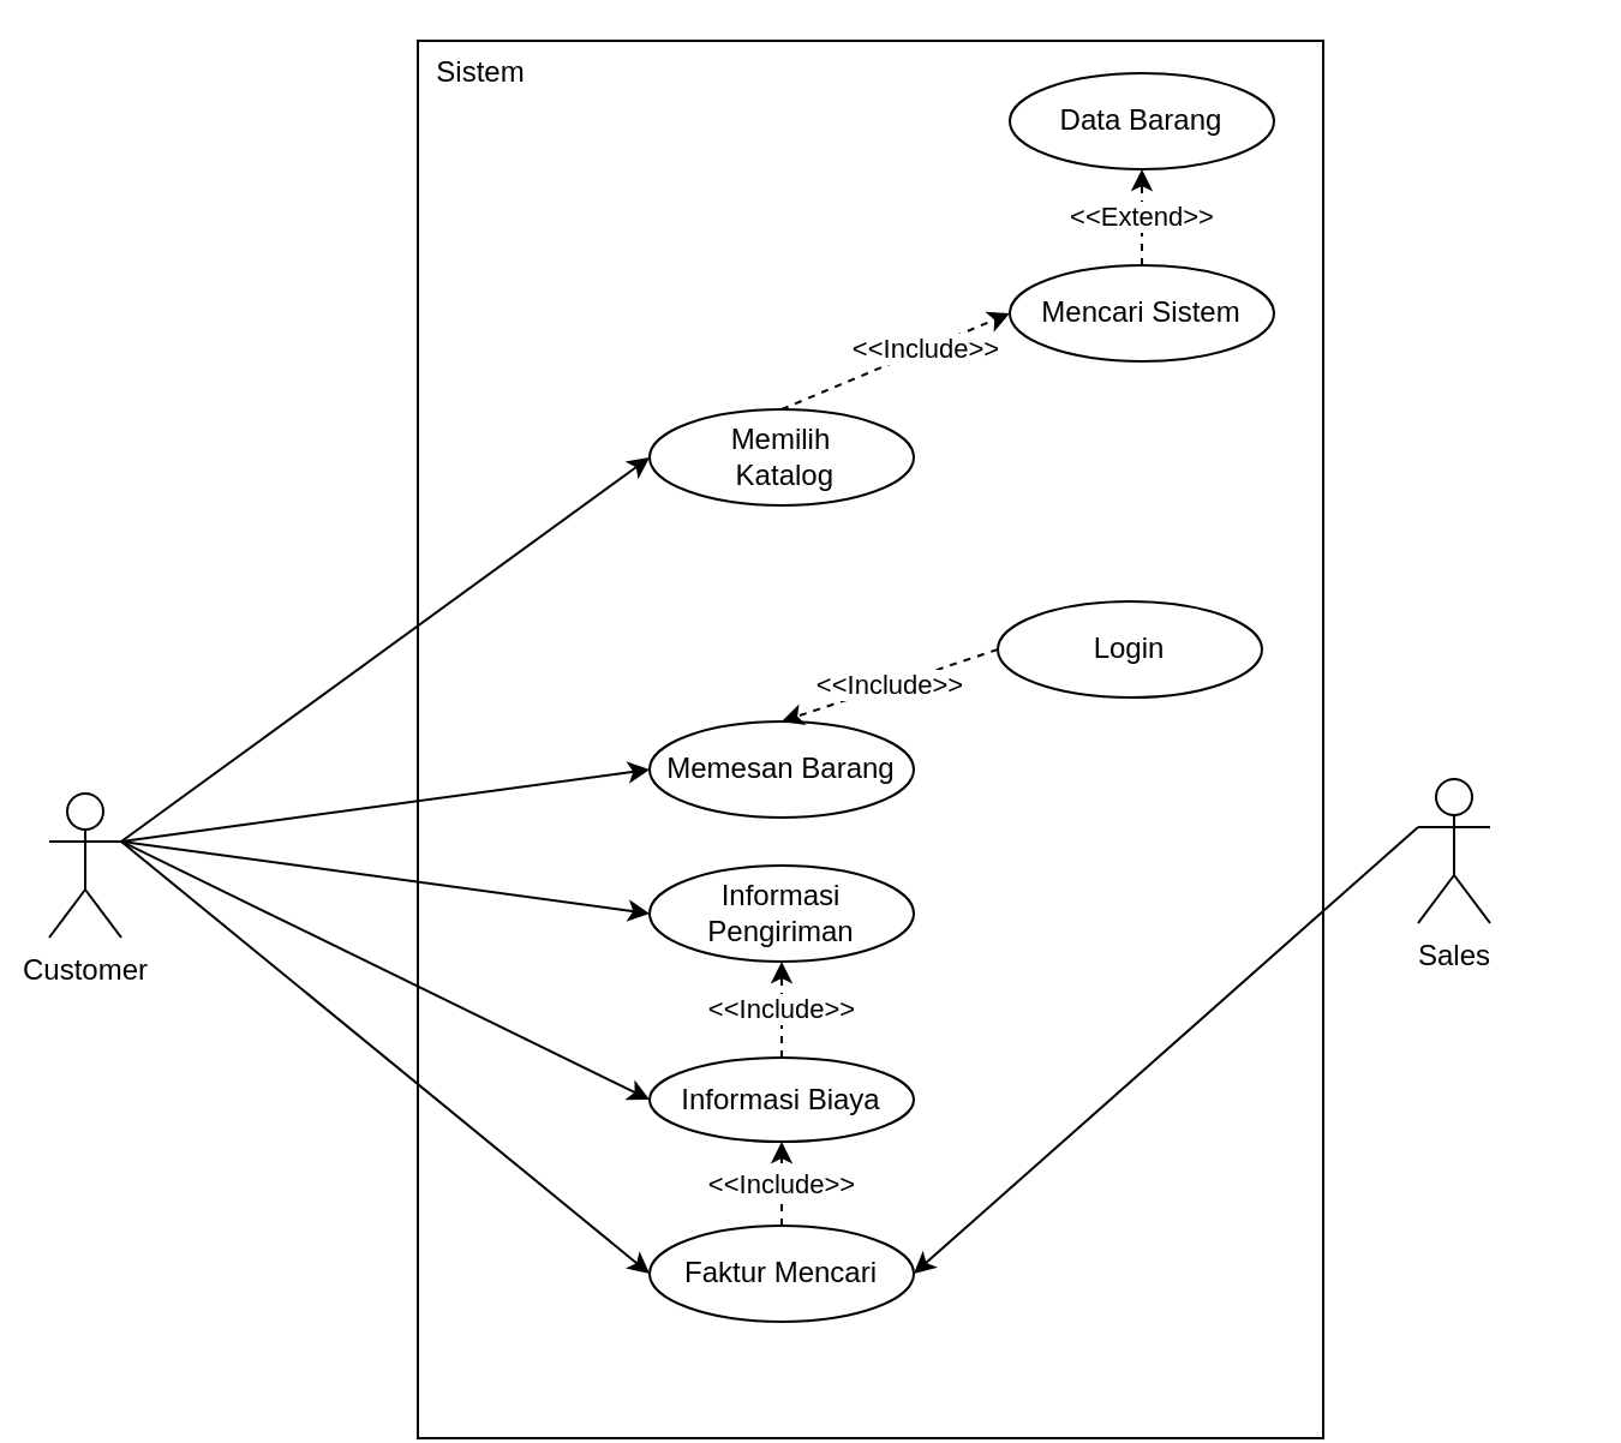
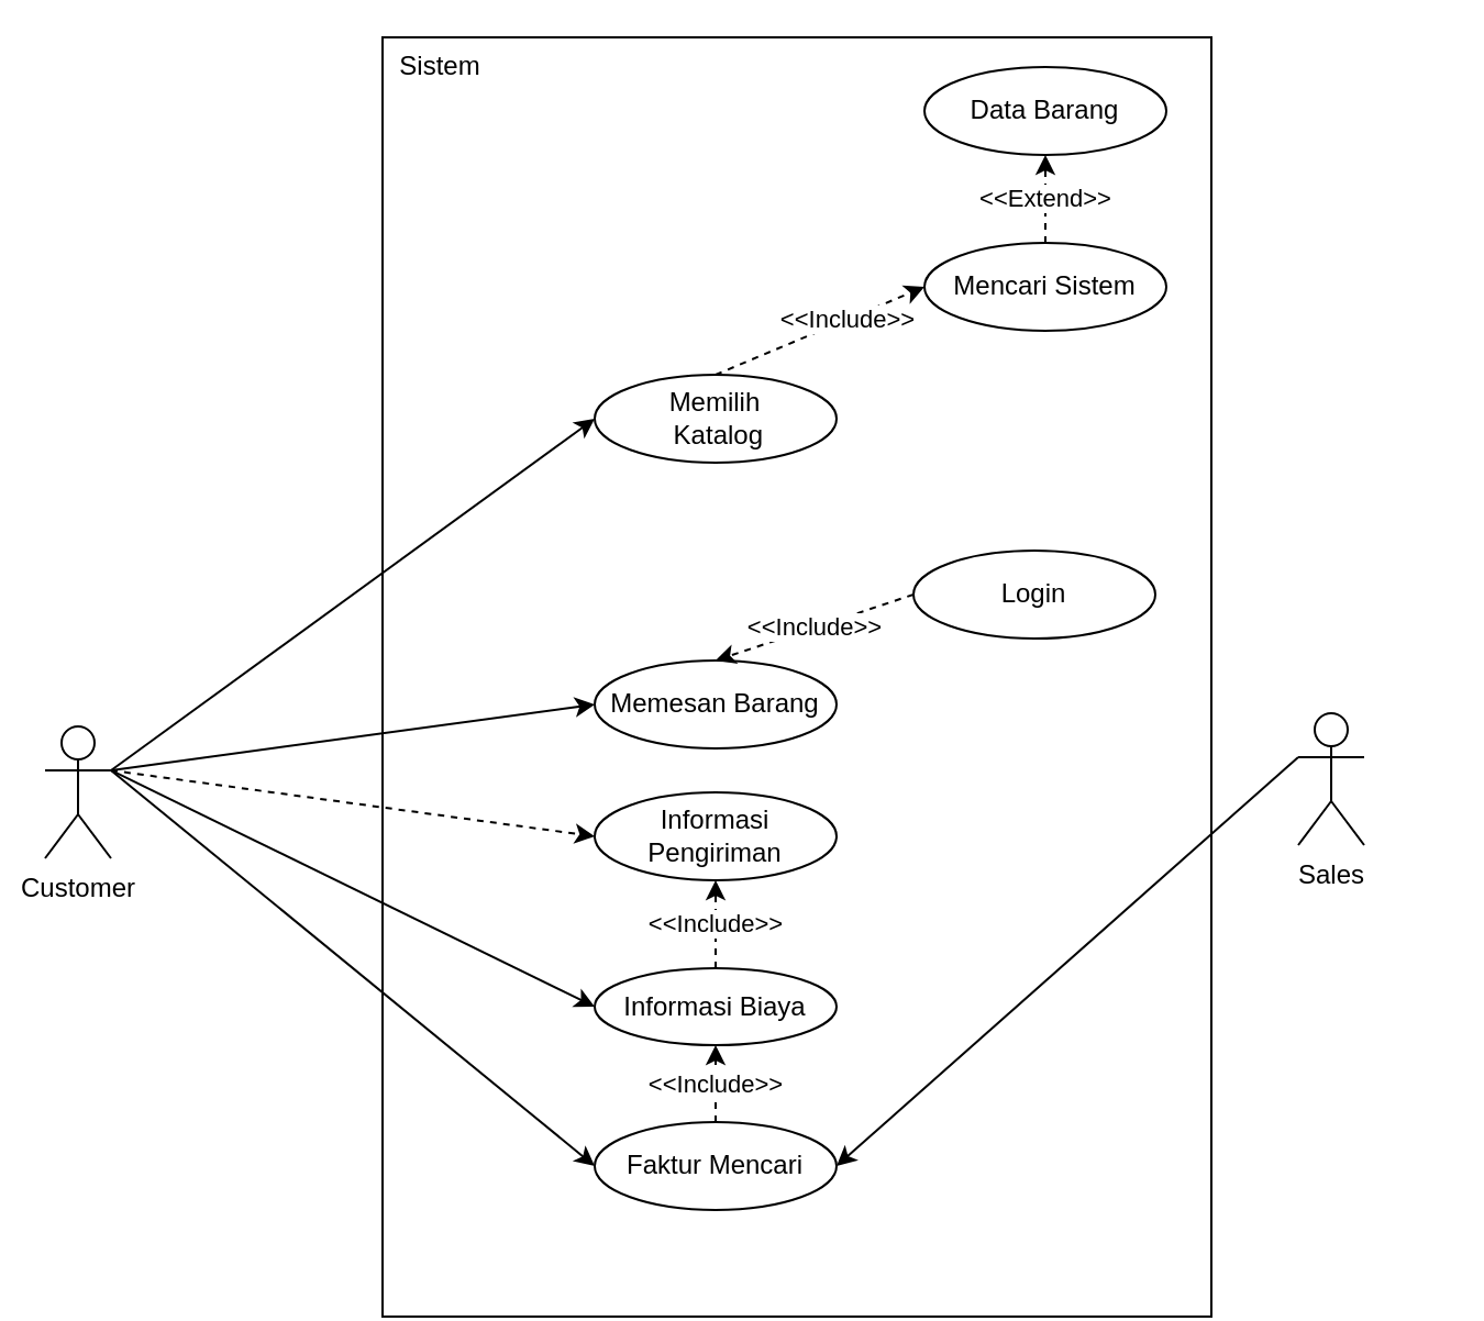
  <mxCell id="0" />
  <mxCell id="1" parent="0" />
  <mxCell id="2" value="" style="rounded=0;whiteSpace=wrap;html=1;rotation=90;" vertex="1" parent="1"><mxGeometry x="71" y="119" width="582" height="377" as="geometry" /></mxCell>
  <mxCell id="3" style="rounded=0;orthogonalLoop=1;jettySize=auto;html=1;exitX=1;exitY=0.333;exitDx=0;exitDy=0;exitPerimeter=0;entryX=0;entryY=0.5;entryDx=0;entryDy=0;" edge="1" parent="1" source="8" target="12"><mxGeometry relative="1" as="geometry" /></mxCell>
  <mxCell id="4" style="rounded=0;orthogonalLoop=1;jettySize=auto;html=1;exitX=1;exitY=0.333;exitDx=0;exitDy=0;exitPerimeter=0;entryX=0;entryY=0.5;entryDx=0;entryDy=0;" edge="1" parent="1" source="8" target="13"><mxGeometry relative="1" as="geometry" /></mxCell>
- <mxCell id="5" style="rounded=0;orthogonalLoop=1;jettySize=auto;html=1;entryX=0;entryY=0.5;entryDx=0;entryDy=0;exitX=1;exitY=0.333;exitDx=0;exitDy=0;exitPerimeter=0;" edge="1" parent="1" source="8" target="14"><mxGeometry relative="1" as="geometry"><mxPoint x="40" y="350" as="sourcePoint" /></mxGeometry></mxCell>
+ <mxCell id="5" style="rounded=0;orthogonalLoop=1;jettySize=auto;html=1;entryX=0;entryY=0.5;entryDx=0;entryDy=0;exitX=1;exitY=0.333;exitDx=0;exitDy=0;exitPerimeter=0;dashed=1;" edge="1" parent="1" source="8" target="14"><mxGeometry relative="1" as="geometry"><mxPoint x="40" y="350" as="sourcePoint" /></mxGeometry></mxCell>
  <mxCell id="6" style="rounded=0;orthogonalLoop=1;jettySize=auto;html=1;exitX=1;exitY=0.333;exitDx=0;exitDy=0;exitPerimeter=0;entryX=0;entryY=0.5;entryDx=0;entryDy=0;" edge="1" parent="1" source="8" target="18"><mxGeometry relative="1" as="geometry" /></mxCell>
  <mxCell id="7" style="rounded=0;orthogonalLoop=1;jettySize=auto;html=1;exitX=1;exitY=0.333;exitDx=0;exitDy=0;exitPerimeter=0;entryX=0;entryY=0.5;entryDx=0;entryDy=0;" edge="1" parent="1" source="8" target="16"><mxGeometry relative="1" as="geometry" /></mxCell>
  <mxCell id="8" value="Customer" style="shape=umlActor;verticalLabelPosition=bottom;labelBackgroundColor=#ffffff;verticalAlign=top;html=1;outlineConnect=0;" vertex="1" parent="1"><mxGeometry x="20" y="330" width="30" height="60" as="geometry" /></mxCell>
  <mxCell id="9" style="rounded=0;orthogonalLoop=1;jettySize=auto;html=1;exitX=0;exitY=0.333;exitDx=0;exitDy=0;exitPerimeter=0;entryX=1;entryY=0.5;entryDx=0;entryDy=0;" edge="1" parent="1" source="10" target="18"><mxGeometry relative="1" as="geometry" /></mxCell>
  <mxCell id="10" value="Sales&lt;br&gt;" style="shape=umlActor;verticalLabelPosition=bottom;labelBackgroundColor=#ffffff;verticalAlign=top;html=1;outlineConnect=0;" vertex="1" parent="1"><mxGeometry x="590" y="324" width="30" height="60" as="geometry" /></mxCell>
  <mxCell id="11" value="&amp;lt;&amp;lt;Include&amp;gt;&amp;gt;" style="rounded=0;orthogonalLoop=1;jettySize=auto;html=1;exitX=0.5;exitY=0;exitDx=0;exitDy=0;entryX=0;entryY=0.5;entryDx=0;entryDy=0;dashed=1;" edge="1" parent="1" source="12" target="21"><mxGeometry x="0.259" relative="1" as="geometry"><mxPoint as="offset" /></mxGeometry></mxCell>
  <mxCell id="12" value="Memilih&lt;br&gt;&amp;nbsp;Katalog" style="ellipse;whiteSpace=wrap;html=1;" vertex="1" parent="1"><mxGeometry x="270" y="170" width="110" height="40" as="geometry" /></mxCell>
  <mxCell id="13" value="Memesan Barang" style="ellipse;whiteSpace=wrap;html=1;" vertex="1" parent="1"><mxGeometry x="270" y="300" width="110" height="40" as="geometry" /></mxCell>
  <mxCell id="14" value="Informasi Pengiriman" style="ellipse;whiteSpace=wrap;html=1;" vertex="1" parent="1"><mxGeometry x="270" y="360" width="110" height="40" as="geometry" /></mxCell>
  <mxCell id="15" value="&amp;lt;&amp;lt;Include&amp;gt;&amp;gt;" style="edgeStyle=orthogonalEdgeStyle;rounded=0;orthogonalLoop=1;jettySize=auto;html=1;dashed=1;" edge="1" parent="1" source="16" target="14"><mxGeometry relative="1" as="geometry" /></mxCell>
  <mxCell id="16" value="Informasi Biaya" style="ellipse;whiteSpace=wrap;html=1;" vertex="1" parent="1"><mxGeometry x="270" y="440" width="110" height="35" as="geometry" /></mxCell>
  <mxCell id="17" value="&amp;lt;&amp;lt;Include&amp;gt;&amp;gt;" style="edgeStyle=orthogonalEdgeStyle;rounded=0;orthogonalLoop=1;jettySize=auto;html=1;exitX=0.5;exitY=0;exitDx=0;exitDy=0;dashed=1;" edge="1" parent="1" source="18" target="16"><mxGeometry relative="1" as="geometry" /></mxCell>
  <mxCell id="18" value="Faktur Mencari" style="ellipse;whiteSpace=wrap;html=1;" vertex="1" parent="1"><mxGeometry x="270" y="510" width="110" height="40" as="geometry" /></mxCell>
  <mxCell id="19" value="Sistem" style="text;html=1;strokeColor=none;fillColor=none;align=center;verticalAlign=middle;whiteSpace=wrap;rounded=0;" vertex="1" parent="1"><mxGeometry x="180" y="20" width="40" height="20" as="geometry" /></mxCell>
  <mxCell id="20" value="&amp;lt;&amp;lt;Extend&amp;gt;&amp;gt;" style="edgeStyle=orthogonalEdgeStyle;rounded=0;orthogonalLoop=1;jettySize=auto;html=1;exitX=0.5;exitY=0;exitDx=0;exitDy=0;dashed=1;" edge="1" parent="1" source="21" target="24"><mxGeometry relative="1" as="geometry" /></mxCell>
  <mxCell id="21" value="Mencari Sistem" style="ellipse;whiteSpace=wrap;html=1;" vertex="1" parent="1"><mxGeometry x="420" y="110" width="110" height="40" as="geometry" /></mxCell>
  <mxCell id="22" value="&amp;lt;&amp;lt;Include&amp;gt;&amp;gt;" style="rounded=0;orthogonalLoop=1;jettySize=auto;html=1;exitX=0;exitY=0.5;exitDx=0;exitDy=0;entryX=0.5;entryY=0;entryDx=0;entryDy=0;dashed=1;" edge="1" parent="1" source="23" target="13"><mxGeometry relative="1" as="geometry" /></mxCell>
  <mxCell id="23" value="Login" style="ellipse;whiteSpace=wrap;html=1;" vertex="1" parent="1"><mxGeometry x="415" y="250" width="110" height="40" as="geometry" /></mxCell>
  <mxCell id="24" value="Data Barang" style="ellipse;whiteSpace=wrap;html=1;" vertex="1" parent="1"><mxGeometry x="420" y="30" width="110" height="40" as="geometry" /></mxCell>
